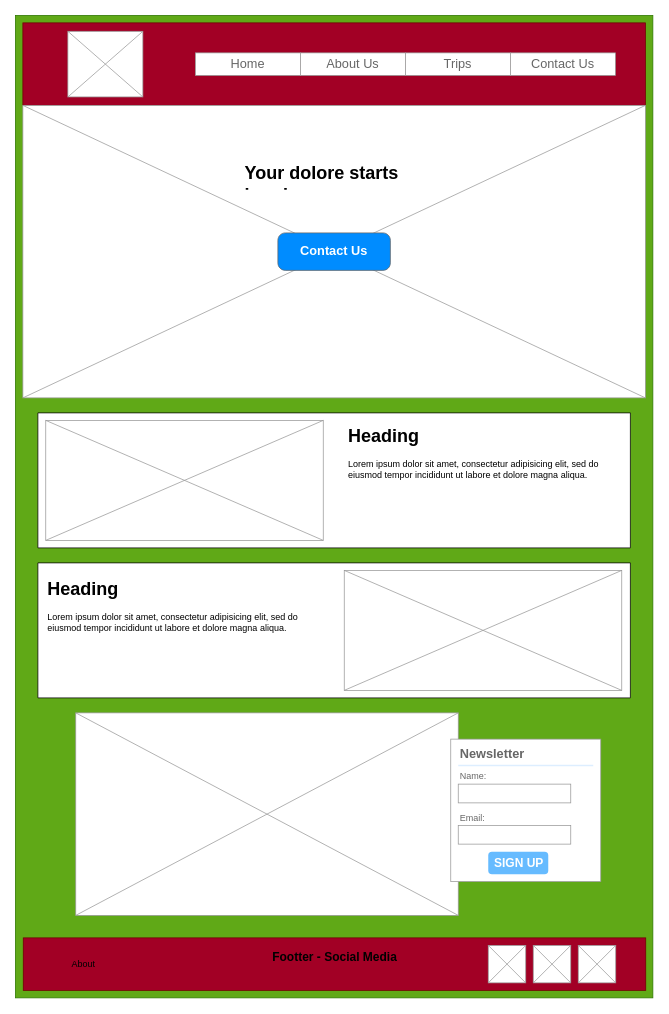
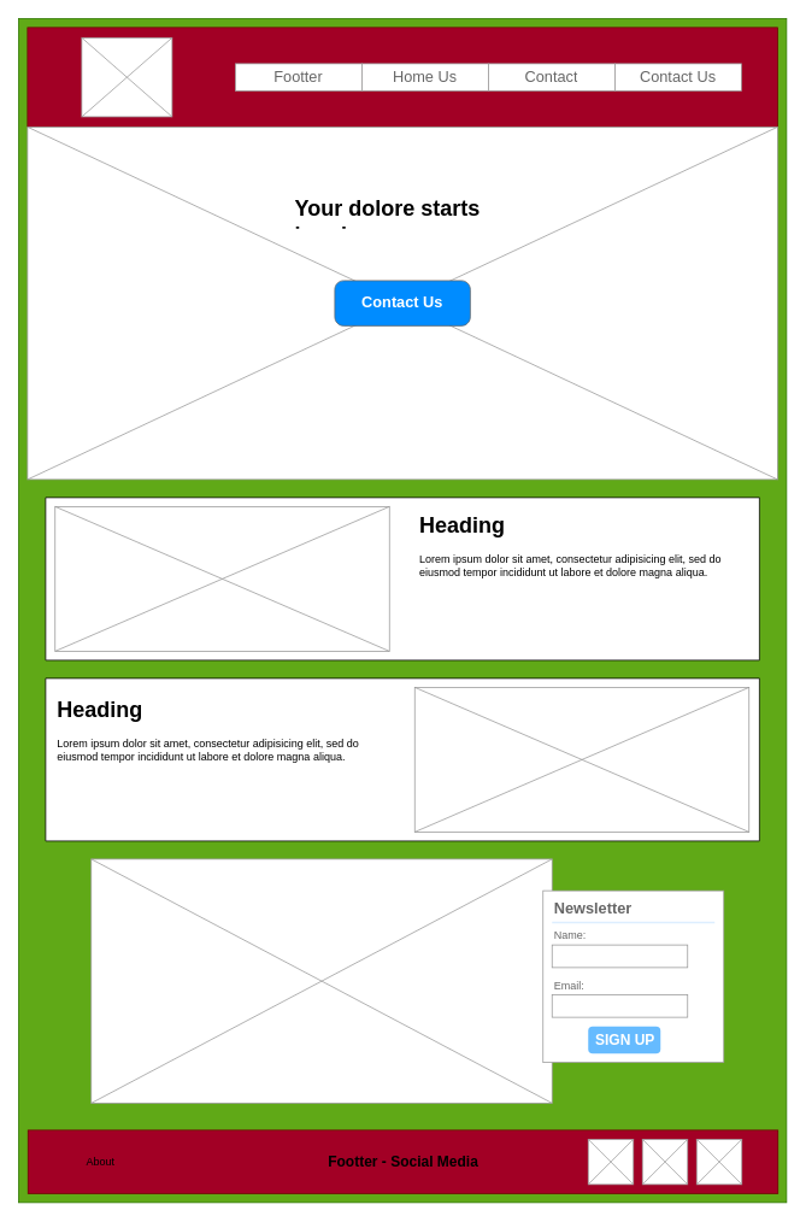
  <mxCell id="0" />
  <mxCell id="1" parent="0" />
  <mxCell id="2" value="" style="rounded=0;whiteSpace=wrap;html=1;fillColor=#60a917;fontColor=#ffffff;strokeColor=#2D7600;" vertex="1" parent="1"><mxGeometry width="850" height="1310" as="geometry" x="20" y="20" /></mxCell>
  <mxCell id="3" value="" style="verticalLabelPosition=bottom;verticalAlign=top;html=1;shape=mxgraph.basic.rect;fillColor2=none;strokeWidth=1;size=20;indent=5;" vertex="1" parent="1"><mxGeometry x="50" y="750" width="790" height="180" as="geometry" /></mxCell>
  <mxCell id="4" value="" style="verticalLabelPosition=bottom;verticalAlign=top;html=1;shape=mxgraph.basic.rect;fillColor2=none;strokeWidth=1;size=20;indent=5;" vertex="1" parent="1"><mxGeometry x="50" y="550" width="790" height="180" as="geometry" /></mxCell>
  <mxCell id="5" value="" style="rounded=0;whiteSpace=wrap;html=1;fillColor=light-dark(#A20025,#4D4247);fontColor=#ffffff;strokeColor=#6F0000;" vertex="1" parent="1"><mxGeometry x="30" y="30" width="830" height="110" as="geometry" /></mxCell>
  <mxCell id="6" value="" style="verticalLabelPosition=bottom;shadow=0;dashed=0;align=center;html=1;verticalAlign=top;strokeWidth=1;shape=mxgraph.mockup.graphics.simpleIcon;strokeColor=#999999;" vertex="1" parent="1"><mxGeometry x="90" y="41.25" width="100" height="87.5" as="geometry" /></mxCell>
  <mxCell id="7" value="" style="swimlane;shape=mxgraph.bootstrap.anchor;strokeColor=#999999;fillColor=#ffffff;fontColor=#666666;childLayout=stackLayout;horizontal=0;startSize=0;horizontalStack=1;resizeParent=1;resizeParentMax=0;resizeLast=0;collapsible=0;marginBottom=0;whiteSpace=wrap;html=1;" vertex="1" parent="1"><mxGeometry x="260" y="70" width="560" height="30" as="geometry" /></mxCell>
- <mxCell id="8" value="Home" style="text;strokeColor=inherit;align=center;verticalAlign=middle;spacingLeft=10;spacingRight=10;overflow=hidden;points=[[0,0.5],[1,0.5]];portConstraint=eastwest;rotatable=0;whiteSpace=wrap;html=1;fillColor=inherit;fontColor=inherit;fontSize=17;" vertex="1" parent="7"><mxGeometry width="140" height="30" as="geometry" /></mxCell>
- <mxCell id="9" value="About Us" style="text;strokeColor=inherit;align=center;verticalAlign=middle;spacingLeft=10;spacingRight=10;overflow=hidden;points=[[0,0.5],[1,0.5]];portConstraint=eastwest;rotatable=0;whiteSpace=wrap;html=1;fillColor=inherit;fontColor=inherit;fontSize=17;" vertex="1" parent="7"><mxGeometry x="140" width="140" height="30" as="geometry" /></mxCell>
- <mxCell id="10" value="Trips" style="text;strokeColor=inherit;align=center;verticalAlign=middle;spacingLeft=10;spacingRight=10;overflow=hidden;points=[[0,0.5],[1,0.5]];portConstraint=eastwest;rotatable=0;whiteSpace=wrap;html=1;fillColor=inherit;fontColor=inherit;fontSize=17;" vertex="1" parent="7"><mxGeometry x="280" width="140" height="30" as="geometry" /></mxCell>
+ <mxCell id="8" value="Footter" style="text;strokeColor=inherit;align=center;verticalAlign=middle;spacingLeft=10;spacingRight=10;overflow=hidden;points=[[0,0.5],[1,0.5]];portConstraint=eastwest;rotatable=0;whiteSpace=wrap;html=1;fillColor=inherit;fontColor=inherit;fontSize=17;" vertex="1" parent="7"><mxGeometry width="140" height="30" as="geometry" /></mxCell>
+ <mxCell id="9" value="Home Us" style="text;strokeColor=inherit;align=center;verticalAlign=middle;spacingLeft=10;spacingRight=10;overflow=hidden;points=[[0,0.5],[1,0.5]];portConstraint=eastwest;rotatable=0;whiteSpace=wrap;html=1;fillColor=inherit;fontColor=inherit;fontSize=17;" vertex="1" parent="7"><mxGeometry x="140" width="140" height="30" as="geometry" /></mxCell>
+ <mxCell id="10" value="Contact" style="text;strokeColor=inherit;align=center;verticalAlign=middle;spacingLeft=10;spacingRight=10;overflow=hidden;points=[[0,0.5],[1,0.5]];portConstraint=eastwest;rotatable=0;whiteSpace=wrap;html=1;fillColor=inherit;fontColor=inherit;fontSize=17;" vertex="1" parent="7"><mxGeometry x="280" width="140" height="30" as="geometry" /></mxCell>
  <mxCell id="11" value="Contact Us" style="text;strokeColor=inherit;align=center;verticalAlign=middle;spacingLeft=10;spacingRight=10;overflow=hidden;points=[[0,0.5],[1,0.5]];portConstraint=eastwest;rotatable=0;whiteSpace=wrap;html=1;fillColor=inherit;fontColor=inherit;fontSize=17;" vertex="1" parent="7"><mxGeometry x="420" width="140" height="30" as="geometry" /></mxCell>
  <mxCell id="12" value="" style="rounded=0;whiteSpace=wrap;html=1;fillColor=light-dark(#A20025,#4D4247);fontColor=#ffffff;strokeColor=#6F0000;" vertex="1" parent="1"><mxGeometry x="30.5" y="1250" width="830" height="70" as="geometry" /></mxCell>
  <mxCell id="13" value="" style="verticalLabelPosition=bottom;shadow=0;dashed=0;align=center;html=1;verticalAlign=top;strokeWidth=1;shape=mxgraph.mockup.graphics.simpleIcon;strokeColor=#999999;" vertex="1" parent="1"><mxGeometry x="770.5" y="1260" width="50" height="50" as="geometry" /></mxCell>
  <mxCell id="14" value="" style="verticalLabelPosition=bottom;shadow=0;dashed=0;align=center;html=1;verticalAlign=top;strokeWidth=1;shape=mxgraph.mockup.graphics.simpleIcon;strokeColor=#999999;" vertex="1" parent="1"><mxGeometry x="710.5" y="1260" width="50" height="50" as="geometry" /></mxCell>
  <mxCell id="15" value="" style="verticalLabelPosition=bottom;shadow=0;dashed=0;align=center;html=1;verticalAlign=top;strokeWidth=1;shape=mxgraph.mockup.graphics.simpleIcon;strokeColor=#999999;" vertex="1" parent="1"><mxGeometry x="650.5" y="1260" width="50" height="50" as="geometry" /></mxCell>
- <mxCell id="16" value="&lt;font style=&quot;font-size: 16px;&quot;&gt;&lt;b&gt;Footter - Social Media&lt;/b&gt;&lt;/font&gt;" style="text;html=1;align=center;verticalAlign=middle;whiteSpace=wrap;rounded=0;" vertex="1" parent="1"><mxGeometry x="345.5" y="1260" width="200" height="30" as="geometry" /></mxCell>
+ <mxCell id="16" value="&lt;font style=&quot;font-size: 16px;&quot;&gt;&lt;b&gt;Footter - Social Media&lt;/b&gt;&lt;/font&gt;" style="text;html=1;align=center;verticalAlign=middle;whiteSpace=wrap;rounded=0;" vertex="1" parent="1"><mxGeometry x="345.5" y="1270" width="200" height="30" as="geometry" /></mxCell>
  <mxCell id="17" value="" style="verticalLabelPosition=bottom;shadow=0;dashed=0;align=center;html=1;verticalAlign=top;strokeWidth=1;shape=mxgraph.mockup.graphics.simpleIcon;strokeColor=#999999;" vertex="1" parent="1"><mxGeometry x="60.5" y="560" width="370" height="160" as="geometry" /></mxCell>
  <mxCell id="18" value="About" style="text;html=1;align=center;verticalAlign=middle;whiteSpace=wrap;rounded=0;" vertex="1" parent="1"><mxGeometry x="80.5" y="1270" width="60" height="30" as="geometry" /></mxCell>
  <mxCell id="19" value="" style="verticalLabelPosition=bottom;shadow=0;dashed=0;align=center;html=1;verticalAlign=top;strokeWidth=1;shape=mxgraph.mockup.graphics.simpleIcon;strokeColor=#999999;" vertex="1" parent="1"><mxGeometry x="30" y="140" width="830" height="390" as="geometry" /></mxCell>
  <mxCell id="20" value="&lt;h1 style=&quot;margin-top: 0px;&quot;&gt;Your dolore starts here!&lt;/h1&gt;" style="text;html=1;whiteSpace=wrap;overflow=hidden;rounded=0;" vertex="1" parent="1"><mxGeometry x="324" y="210" width="242" height="40" as="geometry" /></mxCell>
  <mxCell id="21" value="Contact Us" style="strokeWidth=1;shadow=0;dashed=0;align=center;html=1;shape=mxgraph.mockup.buttons.button;strokeColor=#666666;fontColor=#ffffff;mainText=;buttonStyle=round;fontSize=17;fontStyle=1;fillColor=#008cff;whiteSpace=wrap;" vertex="1" parent="1"><mxGeometry x="370" y="310" width="150" height="50" as="geometry" /></mxCell>
  <mxCell id="22" value="" style="verticalLabelPosition=bottom;shadow=0;dashed=0;align=center;html=1;verticalAlign=top;strokeWidth=1;shape=mxgraph.mockup.graphics.simpleIcon;strokeColor=#999999;" vertex="1" parent="1"><mxGeometry x="100.5" y="950" width="510" height="270" as="geometry" /></mxCell>
  <mxCell id="23" value="" style="strokeWidth=1;shadow=0;dashed=0;align=center;html=1;shape=mxgraph.mockup.forms.rrect;rSize=0;strokeColor=#999999;fillColor=#ffffff;" vertex="1" parent="1"><mxGeometry x="600.5" y="985" width="200" height="190" as="geometry" /></mxCell>
  <mxCell id="24" value="&lt;b&gt;&lt;font style=&quot;font-size: 17px;&quot;&gt;Newsletter&lt;/font&gt;&lt;/b&gt;" style="strokeWidth=1;shadow=0;dashed=0;align=center;html=1;shape=mxgraph.mockup.forms.anchor;fontSize=12;fontColor=#666666;align=left;resizeWidth=1;spacingLeft=0;" vertex="1" parent="23"><mxGeometry width="100" height="20" relative="1" as="geometry"><mxPoint x="10" y="10" as="offset" /></mxGeometry></mxCell>
  <mxCell id="25" value="" style="shape=line;strokeColor=#ddeeff;strokeWidth=2;html=1;resizeWidth=1;" vertex="1" parent="23"><mxGeometry width="180" height="10" relative="1" as="geometry"><mxPoint x="10" y="30" as="offset" /></mxGeometry></mxCell>
  <mxCell id="26" value="Name:" style="strokeWidth=1;shadow=0;dashed=0;align=center;html=1;shape=mxgraph.mockup.forms.anchor;fontSize=12;fontColor=#666666;align=left;resizeWidth=1;spacingLeft=0;" vertex="1" parent="23"><mxGeometry width="100" height="20" relative="1" as="geometry"><mxPoint x="10" y="40" as="offset" /></mxGeometry></mxCell>
  <mxCell id="27" value="" style="strokeWidth=1;shadow=0;dashed=0;align=center;html=1;shape=mxgraph.mockup.forms.rrect;rSize=0;strokeColor=#999999;fontColor=#666666;align=left;spacingLeft=5;resizeWidth=1;" vertex="1" parent="23"><mxGeometry width="150" height="25" relative="1" as="geometry"><mxPoint x="10" y="60" as="offset" /></mxGeometry></mxCell>
  <mxCell id="28" value="Email:" style="strokeWidth=1;shadow=0;dashed=0;align=center;html=1;shape=mxgraph.mockup.forms.anchor;fontSize=12;fontColor=#666666;align=left;resizeWidth=1;spacingLeft=0;" vertex="1" parent="23"><mxGeometry width="100" height="20" relative="1" as="geometry"><mxPoint x="10" y="95" as="offset" /></mxGeometry></mxCell>
  <mxCell id="29" value="" style="strokeWidth=1;shadow=0;dashed=0;align=center;html=1;shape=mxgraph.mockup.forms.rrect;rSize=0;strokeColor=#999999;fontColor=#666666;align=left;spacingLeft=5;resizeWidth=1;" vertex="1" parent="23"><mxGeometry width="150" height="25" relative="1" as="geometry"><mxPoint x="10" y="115" as="offset" /></mxGeometry></mxCell>
  <mxCell id="30" value="SIGN UP" style="strokeWidth=1;shadow=0;dashed=0;align=center;html=1;shape=mxgraph.mockup.forms.rrect;rSize=5;strokeColor=none;fontColor=#ffffff;fillColor=#66bbff;fontSize=16;fontStyle=1;" vertex="1" parent="23"><mxGeometry y="1" width="80" height="30" relative="1" as="geometry"><mxPoint x="50" y="-40" as="offset" /></mxGeometry></mxCell>
  <mxCell id="31" value="" style="strokeWidth=1;shadow=0;dashed=0;align=center;html=1;shape=mxgraph.mockup.forms.anchor;fontSize=12;fontColor=#9999ff;align=left;spacingLeft=0;fontStyle=4;resizeWidth=1;" vertex="1" parent="23"><mxGeometry y="1" width="150" height="20" relative="1" as="geometry"><mxPoint x="10" y="-110" as="offset" /></mxGeometry></mxCell>
  <mxCell id="32" value="&lt;h1 style=&quot;margin-top: 0px;&quot;&gt;Heading&lt;/h1&gt;&lt;p&gt;Lorem ipsum dolor sit amet, consectetur adipisicing elit, sed do eiusmod tempor incididunt ut labore et dolore magna aliqua.&lt;/p&gt;" style="text;html=1;whiteSpace=wrap;overflow=hidden;rounded=0;" vertex="1" parent="1"><mxGeometry x="461.5" y="560" width="370" height="160" as="geometry" /></mxCell>
  <mxCell id="33" value="" style="verticalLabelPosition=bottom;shadow=0;dashed=0;align=center;html=1;verticalAlign=top;strokeWidth=1;shape=mxgraph.mockup.graphics.simpleIcon;strokeColor=#999999;" vertex="1" parent="1"><mxGeometry x="458.5" y="760" width="370" height="160" as="geometry" /></mxCell>
  <mxCell id="34" value="&lt;h1 style=&quot;margin-top: 0px;&quot;&gt;Heading&lt;/h1&gt;&lt;p&gt;Lorem ipsum dolor sit amet, consectetur adipisicing elit, sed do eiusmod tempor incididunt ut labore et dolore magna aliqua.&lt;/p&gt;" style="text;html=1;whiteSpace=wrap;overflow=hidden;rounded=0;" vertex="1" parent="1"><mxGeometry x="60.5" y="764" width="370" height="160" as="geometry" /></mxCell>
